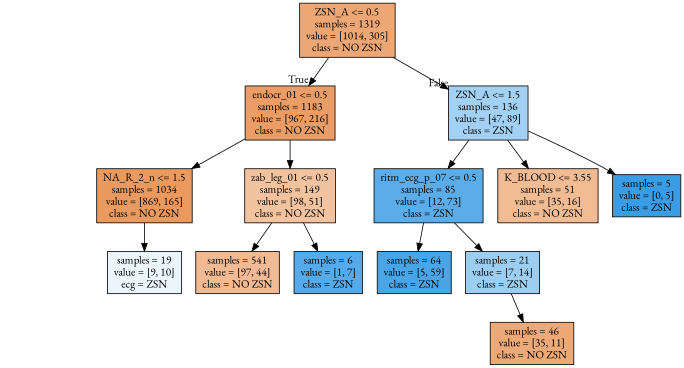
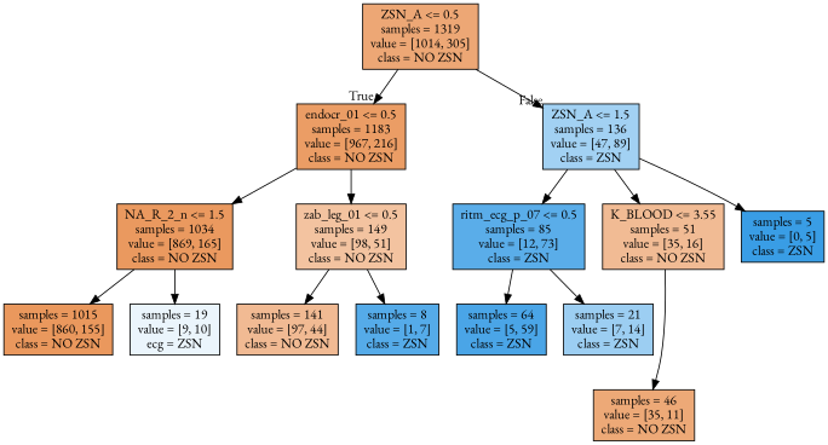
  digraph {
    fontname="EB Garamond"
    node [color=black fontname="EB Garamond" shape=box style=filled]
    edge [fontname="EB Garamond"]
    n1 [fillcolor="#eda775" label="ZSN_A <= 0.5\nsamples = 1319\nvalue = [1014, 305]\nclass = NO ZSN"]
    n2 [fillcolor="#eb9d65" label="endocr_01 <= 0.5\nsamples = 1183\nvalue = [967, 216]\nclass = NO ZSN"]
    n3 [fillcolor="#a2d1f3" label="ZSN_A <= 1.5\nsamples = 136\nvalue = [47, 89]\nclass = ZSN"]
    n4 [fillcolor="#ea995f" label="NA_R_2_n <= 1.5\nsamples = 1034\nvalue = [869, 165]\nclass = NO ZSN"]
    n5 [fillcolor="#f3c3a0" label="zab_leg_01 <= 0.5\nsamples = 149\nvalue = [98, 51]\nclass = NO ZSN"]
    n6 [fillcolor="#5aade9" label="ritm_ecg_p_07 <= 0.5\nsamples = 85\nvalue = [12, 73]\nclass = ZSN"]
    n7 [fillcolor="#f1bb94" label="K_BLOOD <= 3.55\nsamples = 51\nvalue = [35, 16]\nclass = NO ZSN"]
    n8 [fillcolor="#399de5" label="samples = 5\nvalue = [0, 5]\nclass = ZSN"]
+   n9 [fillcolor="#ea985d" label="samples = 1015\nvalue = [860, 155]\nclass = NO ZSN"]
    n10 [fillcolor="#ebf5fc" label="samples = 19\nvalue = [9, 10]\necg = ZSN"]
-   n11 [fillcolor="#f1ba93" label="samples = 541\nvalue = [97, 44]\nclass = NO ZSN"]
-   n12 [fillcolor="#55abe9" label="samples = 6\nvalue = [1, 7]\nclass = ZSN"]
+   n11 [fillcolor="#f1ba93" label="samples = 141\nvalue = [97, 44]\nclass = NO ZSN"]
+   n12 [fillcolor="#55abe9" label="samples = 8\nvalue = [1, 7]\nclass = ZSN"]
    n13 [fillcolor="#4aa5e7" label="samples = 64\nvalue = [5, 59]\nclass = ZSN"]
    n14 [fillcolor="#9ccef2" label="samples = 21\nvalue = [7, 14]\nclass = ZSN"]
    n15 [fillcolor="#eda977" label="samples = 46\nvalue = [35, 11]\nclass = NO ZSN"]
    n1 -> n2 [headlabel=True labelangle=45 labeldistance=2.5]
    n1 -> n3 [headlabel=False labelangle=-45 labeldistance=2.5]
    n2 -> n4
    n2 -> n5
    n3 -> n6
    n3 -> n7
    n3 -> n8
+   n4 -> n9
    n4 -> n10
    n5 -> n11
    n5 -> n12
    n6 -> n13
    n6 -> n14
-   n14 -> n15
+   n7 -> n15
  }
